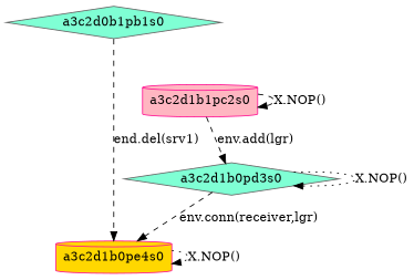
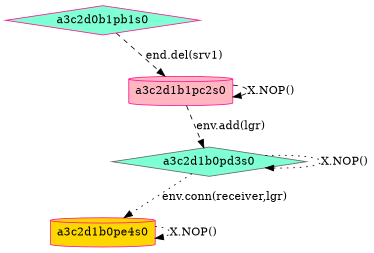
  digraph {
    node [color=gray40 fillcolor=aquamarine shape=diamond style=filled]
    edge [style=dotted]
    a3c2d1b0pd3s0
    a3c2d1b0pe4s0 [color=deeppink fillcolor=gold shape=cylinder]
    a3c2d1b1pc2s0 [color=deeppink fillcolor=lightpink shape=cylinder]
-   a3c2d0b1pb1s0
+   a3c2d0b1pb1s0 [color=deeppink]
    a3c2d1b0pd3s0 -> a3c2d1b0pd3s0 [label="X.NOP()"]
-   a3c2d1b0pd3s0 -> a3c2d1b0pe4s0 [label="env.conn(receiver,lgr)" style=dashed]
+   a3c2d1b0pd3s0 -> a3c2d1b0pe4s0 [label="env.conn(receiver,lgr)"]
    a3c2d1b0pe4s0 -> a3c2d1b0pe4s0 [label="X.NOP()"]
    a3c2d1b1pc2s0 -> a3c2d1b0pd3s0 [label="env.add(lgr)" style=dashed]
    a3c2d1b1pc2s0 -> a3c2d1b1pc2s0 [label="X.NOP()" style=dashed]
-   a3c2d0b1pb1s0 -> a3c2d1b0pe4s0 [label="end.del(srv1)" style=dashed]
+   a3c2d0b1pb1s0 -> a3c2d1b1pc2s0 [label="end.del(srv1)" style=dashed]
  }
